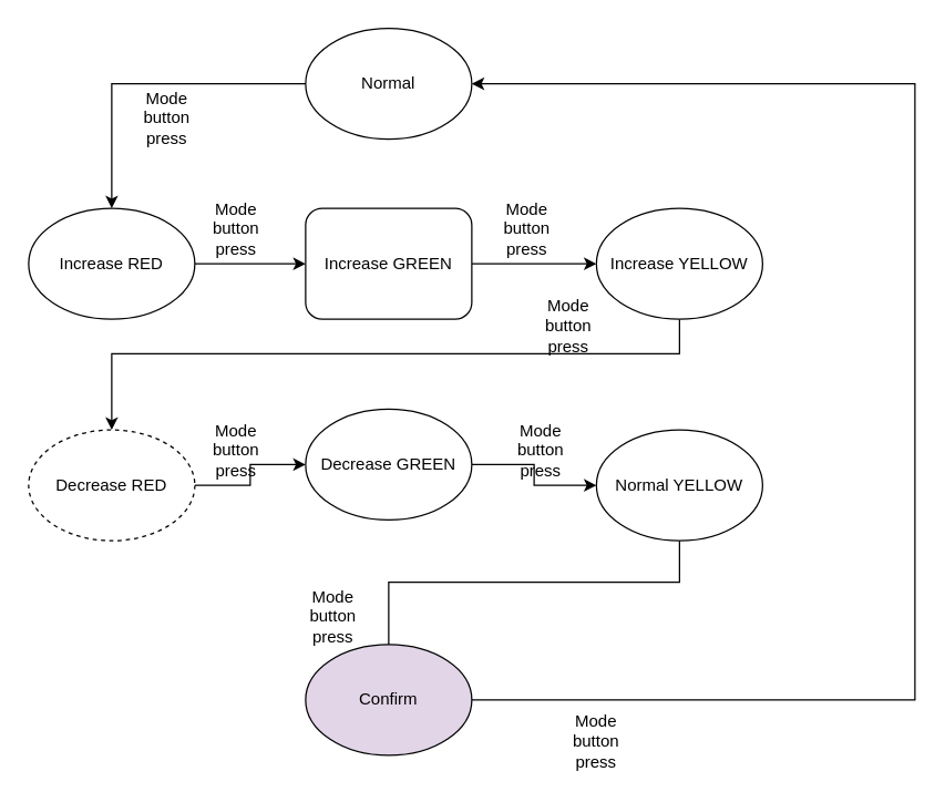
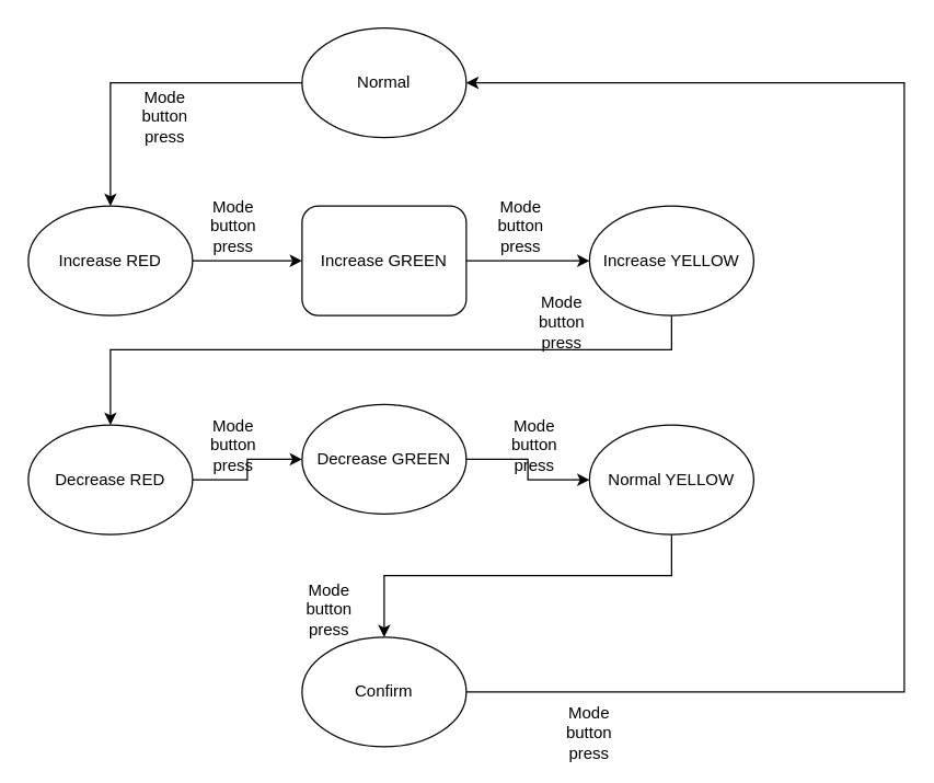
  <mxCell id="0" />
  <mxCell id="1" parent="0" />
  <mxCell id="2" style="edgeStyle=orthogonalEdgeStyle;rounded=0;orthogonalLoop=1;jettySize=auto;html=1;entryX=0.5;entryY=0;entryDx=0;entryDy=0;" edge="1" parent="1" source="3" target="5"><mxGeometry relative="1" as="geometry" /></mxCell>
  <mxCell id="3" value="Normal" style="ellipse;whiteSpace=wrap;html=1;" vertex="1" parent="1"><mxGeometry x="220" y="20" width="120" height="80" as="geometry" /></mxCell>
  <mxCell id="4" style="edgeStyle=orthogonalEdgeStyle;rounded=0;orthogonalLoop=1;jettySize=auto;html=1;entryX=0;entryY=0.5;entryDx=0;entryDy=0;" edge="1" parent="1" source="5" target="7"><mxGeometry relative="1" as="geometry" /></mxCell>
  <mxCell id="5" value="Increase RED" style="ellipse;whiteSpace=wrap;html=1;" vertex="1" parent="1"><mxGeometry x="20" y="150" width="120" height="80" as="geometry" /></mxCell>
  <mxCell id="6" style="edgeStyle=orthogonalEdgeStyle;rounded=0;orthogonalLoop=1;jettySize=auto;html=1;entryX=0;entryY=0.5;entryDx=0;entryDy=0;" edge="1" parent="1" source="7" target="9"><mxGeometry relative="1" as="geometry" /></mxCell>
  <mxCell id="7" value="Increase GREEN" style="whiteSpace=wrap;html=1;rounded=1;" vertex="1" parent="1"><mxGeometry x="220" y="150" width="120" height="80" as="geometry" /></mxCell>
  <mxCell id="8" style="edgeStyle=orthogonalEdgeStyle;rounded=0;orthogonalLoop=1;jettySize=auto;html=1;entryX=0.5;entryY=0;entryDx=0;entryDy=0;" edge="1" parent="1" source="9" target="11"><mxGeometry relative="1" as="geometry"><mxPoint x="160" y="280" as="targetPoint" /><Array as="points"><mxPoint x="490" y="255" /><mxPoint x="80" y="255" /></Array></mxGeometry></mxCell>
  <mxCell id="9" value="Increase YELLOW" style="ellipse;whiteSpace=wrap;html=1;" vertex="1" parent="1"><mxGeometry x="430" y="150" width="120" height="80" as="geometry" /></mxCell>
  <mxCell id="10" style="edgeStyle=orthogonalEdgeStyle;rounded=0;orthogonalLoop=1;jettySize=auto;html=1;entryX=0;entryY=0.5;entryDx=0;entryDy=0;" edge="1" parent="1" source="11" target="13"><mxGeometry relative="1" as="geometry" /></mxCell>
- <mxCell id="11" value="Decrease RED" style="ellipse;whiteSpace=wrap;html=1;dashed=1;" vertex="1" parent="1"><mxGeometry x="20" y="310" width="120" height="80" as="geometry" /></mxCell>
+ <mxCell id="11" value="Decrease RED" style="ellipse;whiteSpace=wrap;html=1;" vertex="1" parent="1"><mxGeometry x="20" y="310" width="120" height="80" as="geometry" /></mxCell>
  <mxCell id="12" style="edgeStyle=orthogonalEdgeStyle;rounded=0;orthogonalLoop=1;jettySize=auto;html=1;entryX=0;entryY=0.5;entryDx=0;entryDy=0;" edge="1" parent="1" source="13" target="15"><mxGeometry relative="1" as="geometry" /></mxCell>
  <mxCell id="13" value="Decrease GREEN" style="ellipse;whiteSpace=wrap;html=1;" vertex="1" parent="1"><mxGeometry x="220" y="295" width="120" height="80" as="geometry" /></mxCell>
- <mxCell id="14" style="edgeStyle=orthogonalEdgeStyle;rounded=0;orthogonalLoop=1;jettySize=auto;html=1;entryX=0.5;entryY=0;entryDx=0;entryDy=0;endArrow=none;" edge="1" parent="1" source="15" target="17"><mxGeometry relative="1" as="geometry"><mxPoint x="470" y="450" as="targetPoint" /><Array as="points"><mxPoint x="490" y="420" /><mxPoint x="280" y="420" /></Array></mxGeometry></mxCell>
+ <mxCell id="14" style="edgeStyle=orthogonalEdgeStyle;rounded=0;orthogonalLoop=1;jettySize=auto;html=1;entryX=0.5;entryY=0;entryDx=0;entryDy=0;" edge="1" parent="1" source="15" target="17"><mxGeometry relative="1" as="geometry"><mxPoint x="470" y="450" as="targetPoint" /><Array as="points"><mxPoint x="490" y="420" /><mxPoint x="280" y="420" /></Array></mxGeometry></mxCell>
  <mxCell id="15" value="Normal YELLOW" style="ellipse;whiteSpace=wrap;html=1;" vertex="1" parent="1"><mxGeometry x="430" y="310" width="120" height="80" as="geometry" /></mxCell>
  <mxCell id="16" style="edgeStyle=orthogonalEdgeStyle;rounded=0;orthogonalLoop=1;jettySize=auto;html=1;entryX=1;entryY=0.5;entryDx=0;entryDy=0;" edge="1" parent="1" source="17" target="3"><mxGeometry relative="1" as="geometry"><mxPoint x="630" y="60" as="targetPoint" /><Array as="points"><mxPoint x="660" y="505" /><mxPoint x="660" y="60" /></Array></mxGeometry></mxCell>
- <mxCell id="17" value="Confirm" style="ellipse;whiteSpace=wrap;html=1;fillColor=#e1d5e7;" vertex="1" parent="1"><mxGeometry x="220" y="465" width="120" height="80" as="geometry" /></mxCell>
+ <mxCell id="17" value="Confirm" style="ellipse;whiteSpace=wrap;html=1;" vertex="1" parent="1"><mxGeometry x="220" y="465" width="120" height="80" as="geometry" /></mxCell>
  <mxCell id="18" value="Mode button press" style="text;html=1;strokeColor=none;fillColor=none;align=center;verticalAlign=middle;whiteSpace=wrap;rounded=0;" vertex="1" parent="1"><mxGeometry x="90" y="70" width="60" height="30" as="geometry" /></mxCell>
  <mxCell id="19" value="Mode button press" style="text;html=1;strokeColor=none;fillColor=none;align=center;verticalAlign=middle;whiteSpace=wrap;rounded=0;" vertex="1" parent="1"><mxGeometry x="140" y="150" width="60" height="30" as="geometry" /></mxCell>
  <mxCell id="20" value="Mode button press" style="text;html=1;strokeColor=none;fillColor=none;align=center;verticalAlign=middle;whiteSpace=wrap;rounded=0;" vertex="1" parent="1"><mxGeometry x="350" y="150" width="60" height="30" as="geometry" /></mxCell>
  <mxCell id="21" value="Mode button press" style="text;html=1;strokeColor=none;fillColor=none;align=center;verticalAlign=middle;whiteSpace=wrap;rounded=0;" vertex="1" parent="1"><mxGeometry x="380" y="220" width="60" height="30" as="geometry" /></mxCell>
  <mxCell id="22" value="Mode button press" style="text;html=1;strokeColor=none;fillColor=none;align=center;verticalAlign=middle;whiteSpace=wrap;rounded=0;" vertex="1" parent="1"><mxGeometry x="140" y="310" width="60" height="30" as="geometry" /></mxCell>
  <mxCell id="23" value="Mode button press" style="text;html=1;strokeColor=none;fillColor=none;align=center;verticalAlign=middle;whiteSpace=wrap;rounded=0;" vertex="1" parent="1"><mxGeometry x="360" y="310" width="60" height="30" as="geometry" /></mxCell>
  <mxCell id="24" value="Mode button press" style="text;html=1;strokeColor=none;fillColor=none;align=center;verticalAlign=middle;whiteSpace=wrap;rounded=0;" vertex="1" parent="1"><mxGeometry x="210" y="430" width="60" height="30" as="geometry" /></mxCell>
  <mxCell id="25" value="Mode button press" style="text;html=1;strokeColor=none;fillColor=none;align=center;verticalAlign=middle;whiteSpace=wrap;rounded=0;" vertex="1" parent="1"><mxGeometry x="400" y="520" width="60" height="30" as="geometry" /></mxCell>
